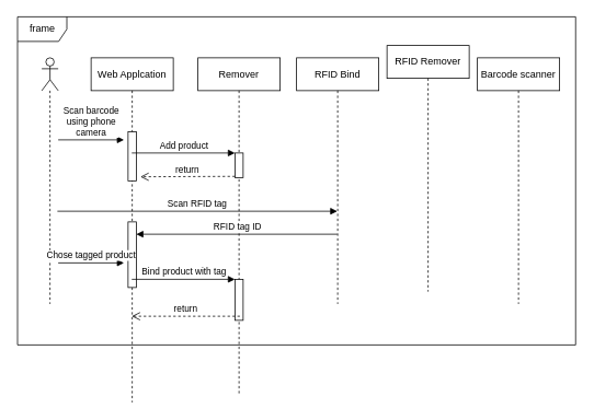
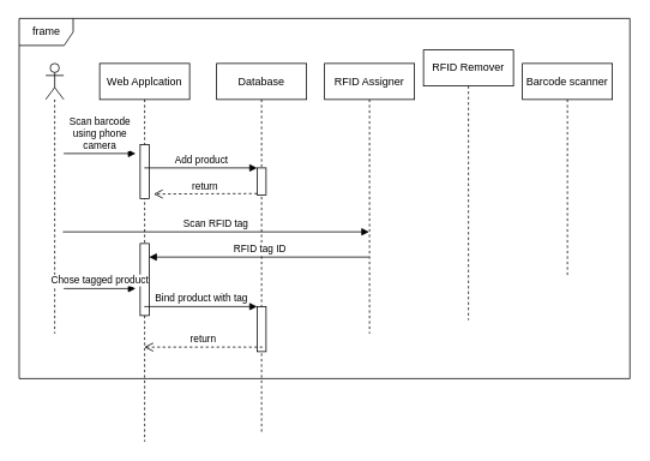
  <mxCell id="0" />
  <mxCell id="1" parent="0" />
  <mxCell id="2" value="frame" style="shape=umlFrame;whiteSpace=wrap;html=1;" vertex="1" parent="1"><mxGeometry x="20.5" y="20" width="679" height="400" as="geometry" /></mxCell>
  <mxCell id="3" value="Web Applcation" style="shape=umlLifeline;perimeter=lifelinePerimeter;whiteSpace=wrap;html=1;container=1;collapsible=0;recursiveResize=0;outlineConnect=0;" vertex="1" parent="1"><mxGeometry x="110" y="70" width="100" height="420" as="geometry" /></mxCell>
  <mxCell id="4" value="" style="html=1;points=[];perimeter=orthogonalPerimeter;" vertex="1" parent="3"><mxGeometry x="45" y="90" width="10" height="60" as="geometry" /></mxCell>
  <mxCell id="5" value="" style="html=1;points=[];perimeter=orthogonalPerimeter;" vertex="1" parent="3"><mxGeometry x="45" y="200" width="10" height="80" as="geometry" /></mxCell>
- <mxCell id="6" value="Barcode scanner" style="shape=umlLifeline;perimeter=lifelinePerimeter;whiteSpace=wrap;html=1;container=1;collapsible=0;recursiveResize=0;outlineConnect=0;" vertex="1" parent="1"><mxGeometry x="580" y="70" width="100" height="300" as="geometry" /></mxCell>
+ <mxCell id="6" value="Barcode scanner" style="shape=umlLifeline;perimeter=lifelinePerimeter;whiteSpace=wrap;html=1;container=1;collapsible=0;recursiveResize=0;outlineConnect=0;" vertex="1" parent="1"><mxGeometry x="580" y="70" width="100" height="235" as="geometry" /></mxCell>
  <mxCell id="7" value="RFID Remover" style="shape=umlLifeline;perimeter=lifelinePerimeter;whiteSpace=wrap;html=1;container=1;collapsible=0;recursiveResize=0;outlineConnect=0;" vertex="1" parent="1"><mxGeometry x="470" y="55" width="100" height="300" as="geometry" /></mxCell>
- <mxCell id="8" value="RFID Bind" style="shape=umlLifeline;perimeter=lifelinePerimeter;whiteSpace=wrap;html=1;container=1;collapsible=0;recursiveResize=0;outlineConnect=0;" vertex="1" parent="1"><mxGeometry x="360" y="70" width="100" height="300" as="geometry" /></mxCell>
- <mxCell id="9" value="Remover" style="shape=umlLifeline;perimeter=lifelinePerimeter;whiteSpace=wrap;html=1;container=1;collapsible=0;recursiveResize=0;outlineConnect=0;" vertex="1" parent="1"><mxGeometry x="240" y="70" width="100" height="410" as="geometry" /></mxCell>
+ <mxCell id="8" value="RFID Assigner" style="shape=umlLifeline;perimeter=lifelinePerimeter;whiteSpace=wrap;html=1;container=1;collapsible=0;recursiveResize=0;outlineConnect=0;" vertex="1" parent="1"><mxGeometry x="360" y="70" width="100" height="300" as="geometry" /></mxCell>
+ <mxCell id="9" value="Database" style="shape=umlLifeline;perimeter=lifelinePerimeter;whiteSpace=wrap;html=1;container=1;collapsible=0;recursiveResize=0;outlineConnect=0;" vertex="1" parent="1"><mxGeometry x="240" y="70" width="100" height="410" as="geometry" /></mxCell>
  <mxCell id="10" value="" style="html=1;points=[];perimeter=orthogonalPerimeter;" vertex="1" parent="9"><mxGeometry x="45" y="116" width="10" height="30" as="geometry" /></mxCell>
  <mxCell id="11" value="" style="html=1;points=[];perimeter=orthogonalPerimeter;" vertex="1" parent="9"><mxGeometry x="45" y="270" width="10" height="50" as="geometry" /></mxCell>
  <mxCell id="12" value="Add product" style="html=1;verticalAlign=bottom;endArrow=block;entryX=0;entryY=0;" edge="1" target="10" parent="1" source="3"><mxGeometry relative="1" as="geometry"><mxPoint x="180" y="190" as="sourcePoint" /></mxGeometry></mxCell>
  <mxCell id="13" value="return" style="html=1;verticalAlign=bottom;endArrow=open;dashed=1;endSize=8;exitX=0;exitY=0.95;" edge="1" source="10" parent="1"><mxGeometry relative="1" as="geometry"><mxPoint x="170" y="215" as="targetPoint" /></mxGeometry></mxCell>
  <mxCell id="14" value="" style="shape=umlLifeline;participant=umlActor;perimeter=lifelinePerimeter;whiteSpace=wrap;html=1;container=1;collapsible=0;recursiveResize=0;verticalAlign=top;spacingTop=36;labelBackgroundColor=#ffffff;outlineConnect=0;" vertex="1" parent="1"><mxGeometry x="50" y="70" width="20" height="300" as="geometry" /></mxCell>
  <mxCell id="15" value="&lt;span style=&quot;text-align: left&quot;&gt;Scan barcode&lt;/span&gt;&lt;br style=&quot;text-align: left&quot;&gt;&lt;span style=&quot;text-align: left&quot;&gt;&amp;nbsp;using phone&amp;nbsp;&lt;/span&gt;&lt;br style=&quot;text-align: left&quot;&gt;&lt;span style=&quot;text-align: left&quot;&gt;camera&lt;/span&gt;" style="html=1;verticalAlign=bottom;endArrow=block;" edge="1" parent="1"><mxGeometry width="80" relative="1" as="geometry"><mxPoint x="70" y="170" as="sourcePoint" /><mxPoint x="150" y="170" as="targetPoint" /></mxGeometry></mxCell>
  <mxCell id="16" value="&lt;div style=&quot;text-align: left&quot;&gt;Scan RFID tag&lt;/div&gt;" style="html=1;verticalAlign=bottom;endArrow=block;" edge="1" parent="1" target="8"><mxGeometry width="80" relative="1" as="geometry"><mxPoint x="69" y="257" as="sourcePoint" /><mxPoint x="149" y="257" as="targetPoint" /></mxGeometry></mxCell>
  <mxCell id="17" value="RFID tag ID" style="html=1;verticalAlign=bottom;endArrow=block;entryX=1;entryY=0;" edge="1" parent="1"><mxGeometry relative="1" as="geometry"><mxPoint x="409.5" y="285" as="sourcePoint" /><mxPoint x="165" y="285" as="targetPoint" /></mxGeometry></mxCell>
  <mxCell id="18" value="&lt;div style=&quot;text-align: left&quot;&gt;Chose tagged product&lt;/div&gt;" style="html=1;verticalAlign=bottom;endArrow=block;" edge="1" parent="1"><mxGeometry width="80" relative="1" as="geometry"><mxPoint x="70" y="320" as="sourcePoint" /><mxPoint x="150" y="320" as="targetPoint" /></mxGeometry></mxCell>
  <mxCell id="19" value="return" style="html=1;verticalAlign=bottom;endArrow=open;dashed=1;endSize=8;exitX=0.6;exitY=0.9;exitDx=0;exitDy=0;exitPerimeter=0;" edge="1" source="11" parent="1" target="3"><mxGeometry relative="1" as="geometry"><mxPoint x="215" y="386" as="targetPoint" /></mxGeometry></mxCell>
  <mxCell id="20" value="Bind product with tag" style="html=1;verticalAlign=bottom;endArrow=block;entryX=0;entryY=0;" edge="1" target="11" parent="1" source="3"><mxGeometry relative="1" as="geometry"><mxPoint x="215" y="310" as="sourcePoint" /></mxGeometry></mxCell>
